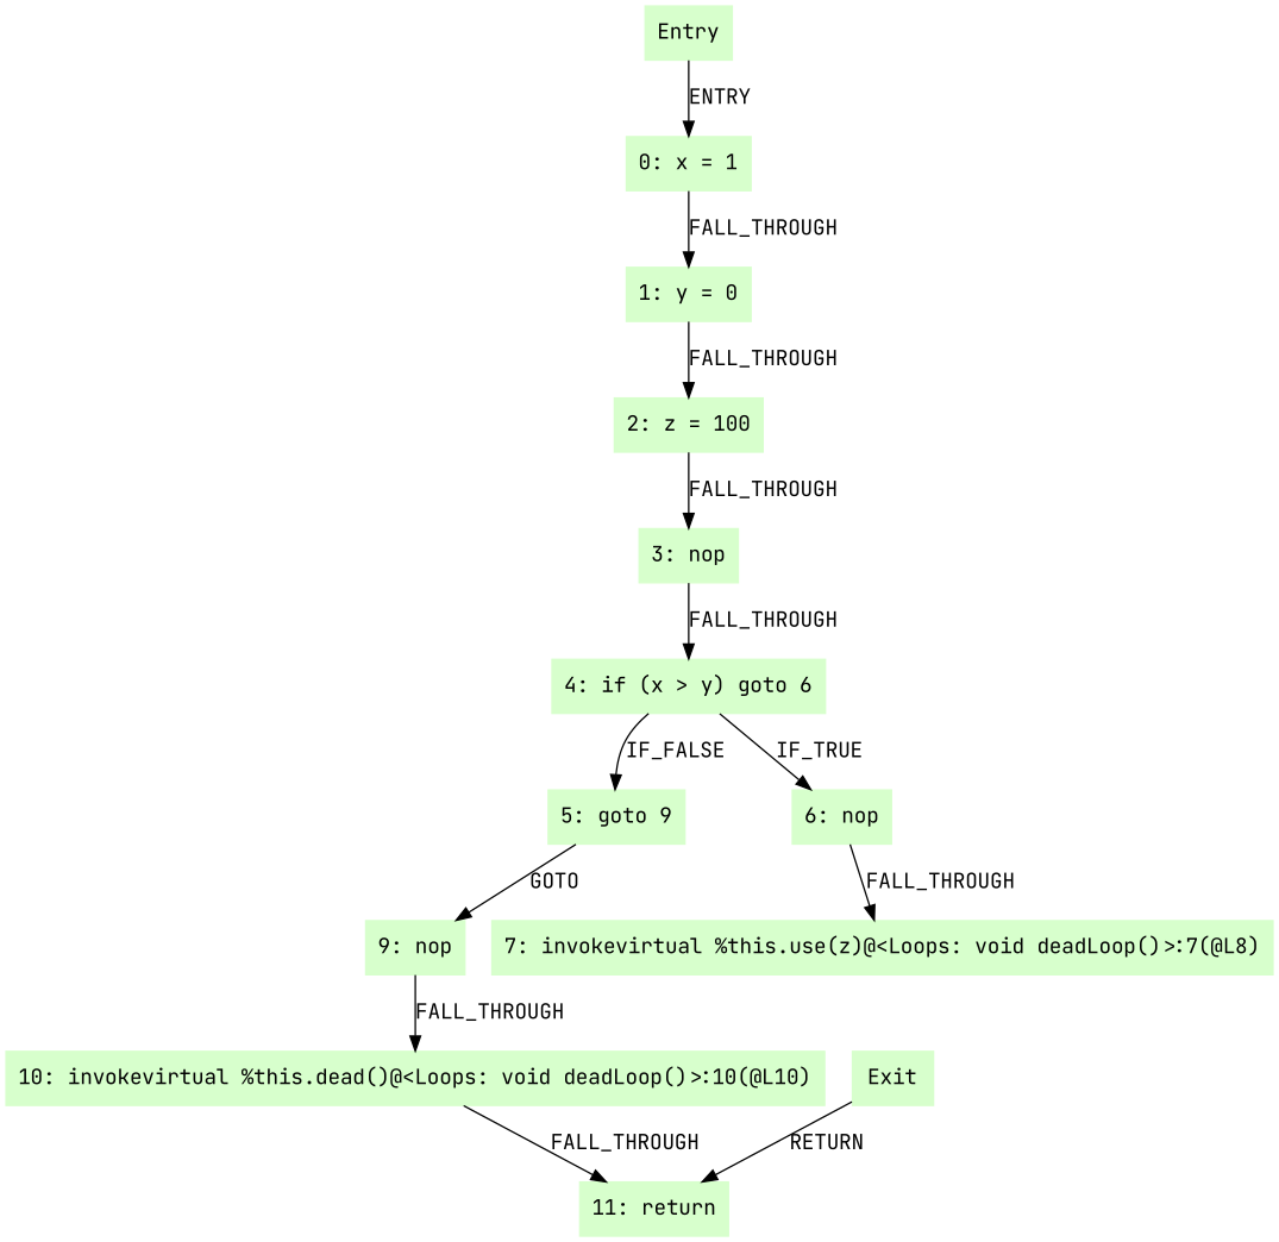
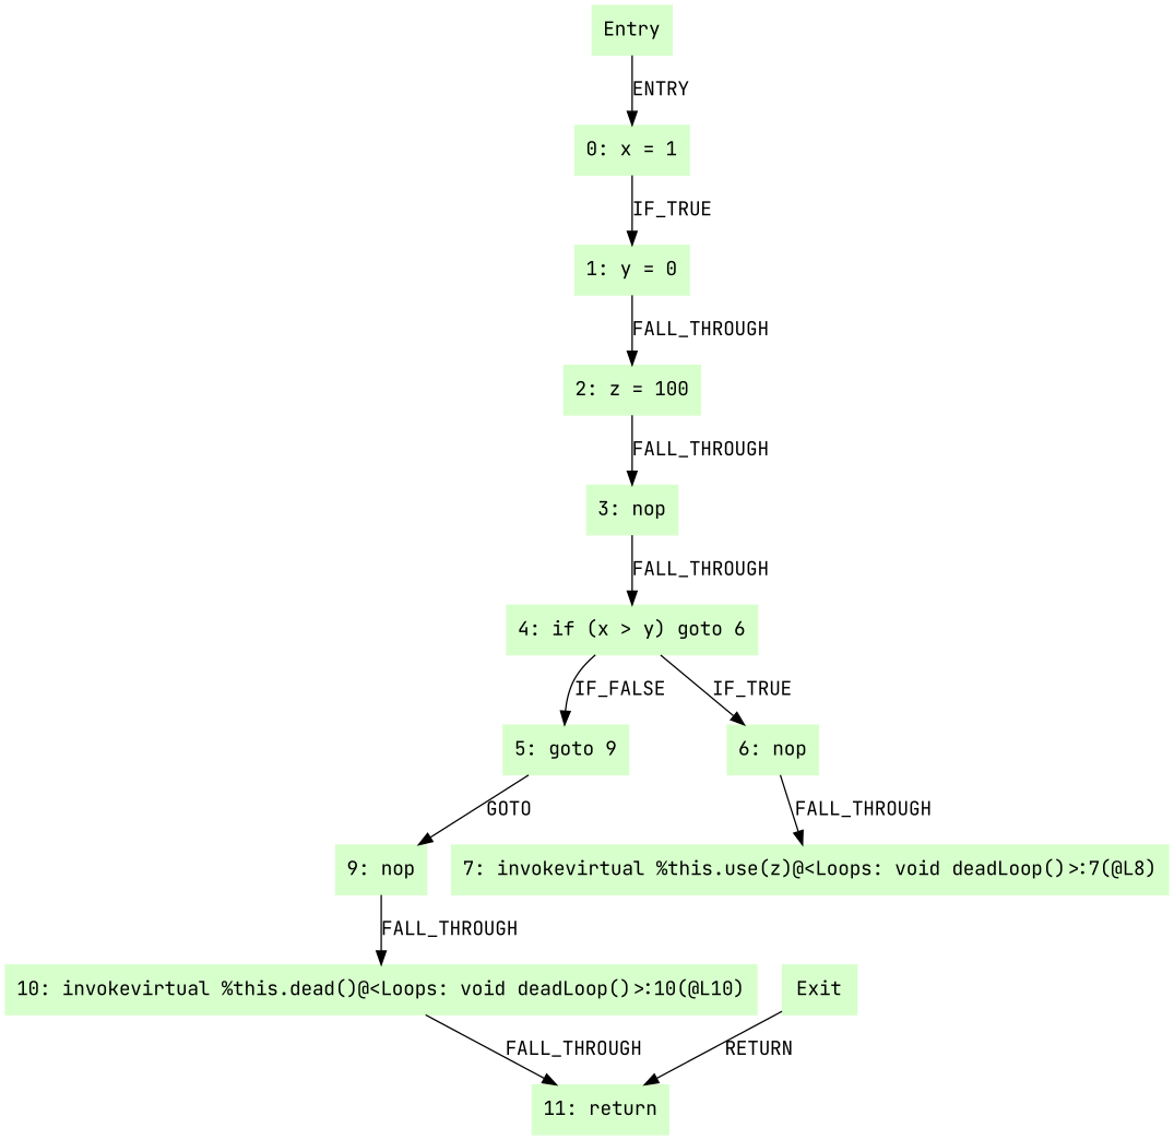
  digraph {
    fontname="JetBrains Mono"
    node [color=".3 .2 1.0" fontname="JetBrains Mono" shape=box style=filled]
    edge [fontname="JetBrains Mono"]
    Entry
    "0: x = 1"
    "1: y = 0"
    "2: z = 100"
    "3: nop"
    "4: if (x > y) goto 6"
    "5: goto 9"
    "6: nop"
    "9: nop"
    "7: invokevirtual %this.use(z)@<Loops: void deadLoop()>:7(@L8)"
    "10: invokevirtual %this.dead()@<Loops: void deadLoop()>:10(@L10)"
    "11: return"
    Exit
    Entry -> "0: x = 1" [label=ENTRY]
-   "0: x = 1" -> "1: y = 0" [label=FALL_THROUGH]
+   "0: x = 1" -> "1: y = 0" [label=IF_TRUE]
    "1: y = 0" -> "2: z = 100" [label=FALL_THROUGH]
    "2: z = 100" -> "3: nop" [label=FALL_THROUGH]
    "3: nop" -> "4: if (x > y) goto 6" [label=FALL_THROUGH]
    "4: if (x > y) goto 6" -> "5: goto 9" [label=IF_FALSE]
    "4: if (x > y) goto 6" -> "6: nop" [label=IF_TRUE]
    "5: goto 9" -> "9: nop" [label=GOTO]
    "6: nop" -> "7: invokevirtual %this.use(z)@<Loops: void deadLoop()>:7(@L8)" [label=FALL_THROUGH]
    "9: nop" -> "10: invokevirtual %this.dead()@<Loops: void deadLoop()>:10(@L10)" [label=FALL_THROUGH]
    "10: invokevirtual %this.dead()@<Loops: void deadLoop()>:10(@L10)" -> "11: return" [label=FALL_THROUGH]
    Exit -> "11: return" [label=RETURN]
  }
